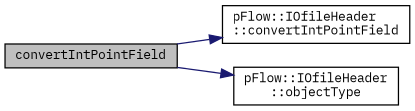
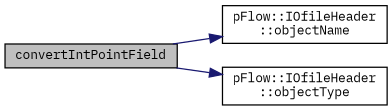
  digraph {
    fontname="IBM Plex Mono"
    rankdir=LR
    node [color=black fillcolor=white fontname="IBM Plex Mono" fontsize=10 shape=record style=filled]
    edge [color=midnightblue fontname="IBM Plex Mono" fontsize=10 labelfontname=Helvetica labelfontsize=10 style=solid]
    n1 [fillcolor=grey75 fontcolor=black height=0.2 label=convertIntPointField width=0.4]
-   n2 [height=0.2 label="pFlow::IOfileHeader\l::convertIntPointField" width=0.4]
+   n2 [height=0.2 label="pFlow::IOfileHeader\l::objectName" width=0.4]
    n3 [height=0.2 label="pFlow::IOfileHeader\l::objectType" width=0.4]
    n1 -> n2
    n1 -> n3
  }
